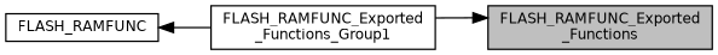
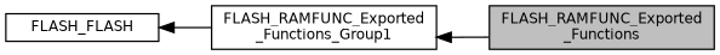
  digraph {
    rankdir=LR
    node [color=black fillcolor=white fontname=Helvetica fontsize=10 shape=box style=filled]
    edge [dir=back fontname=Helvetica fontsize=10 labelfontname=Helvetica labelfontsize=10 shape=plaintext style=solid]
-   n1 [height=0.2 label=FLASH_RAMFUNC width=0.4]
+   n1 [height=0.2 label=FLASH_FLASH width=0.4]
    n2 [height=0.2 label="FLASH_RAMFUNC_Exported\l_Functions_Group1" width=0.4]
    n3 [fillcolor=grey75 fontcolor=black height=0.2 label="FLASH_RAMFUNC_Exported\l_Functions" width=0.4]
    n1 -> n2
-   n3 -> n2
+   n2 -> n3
  }
